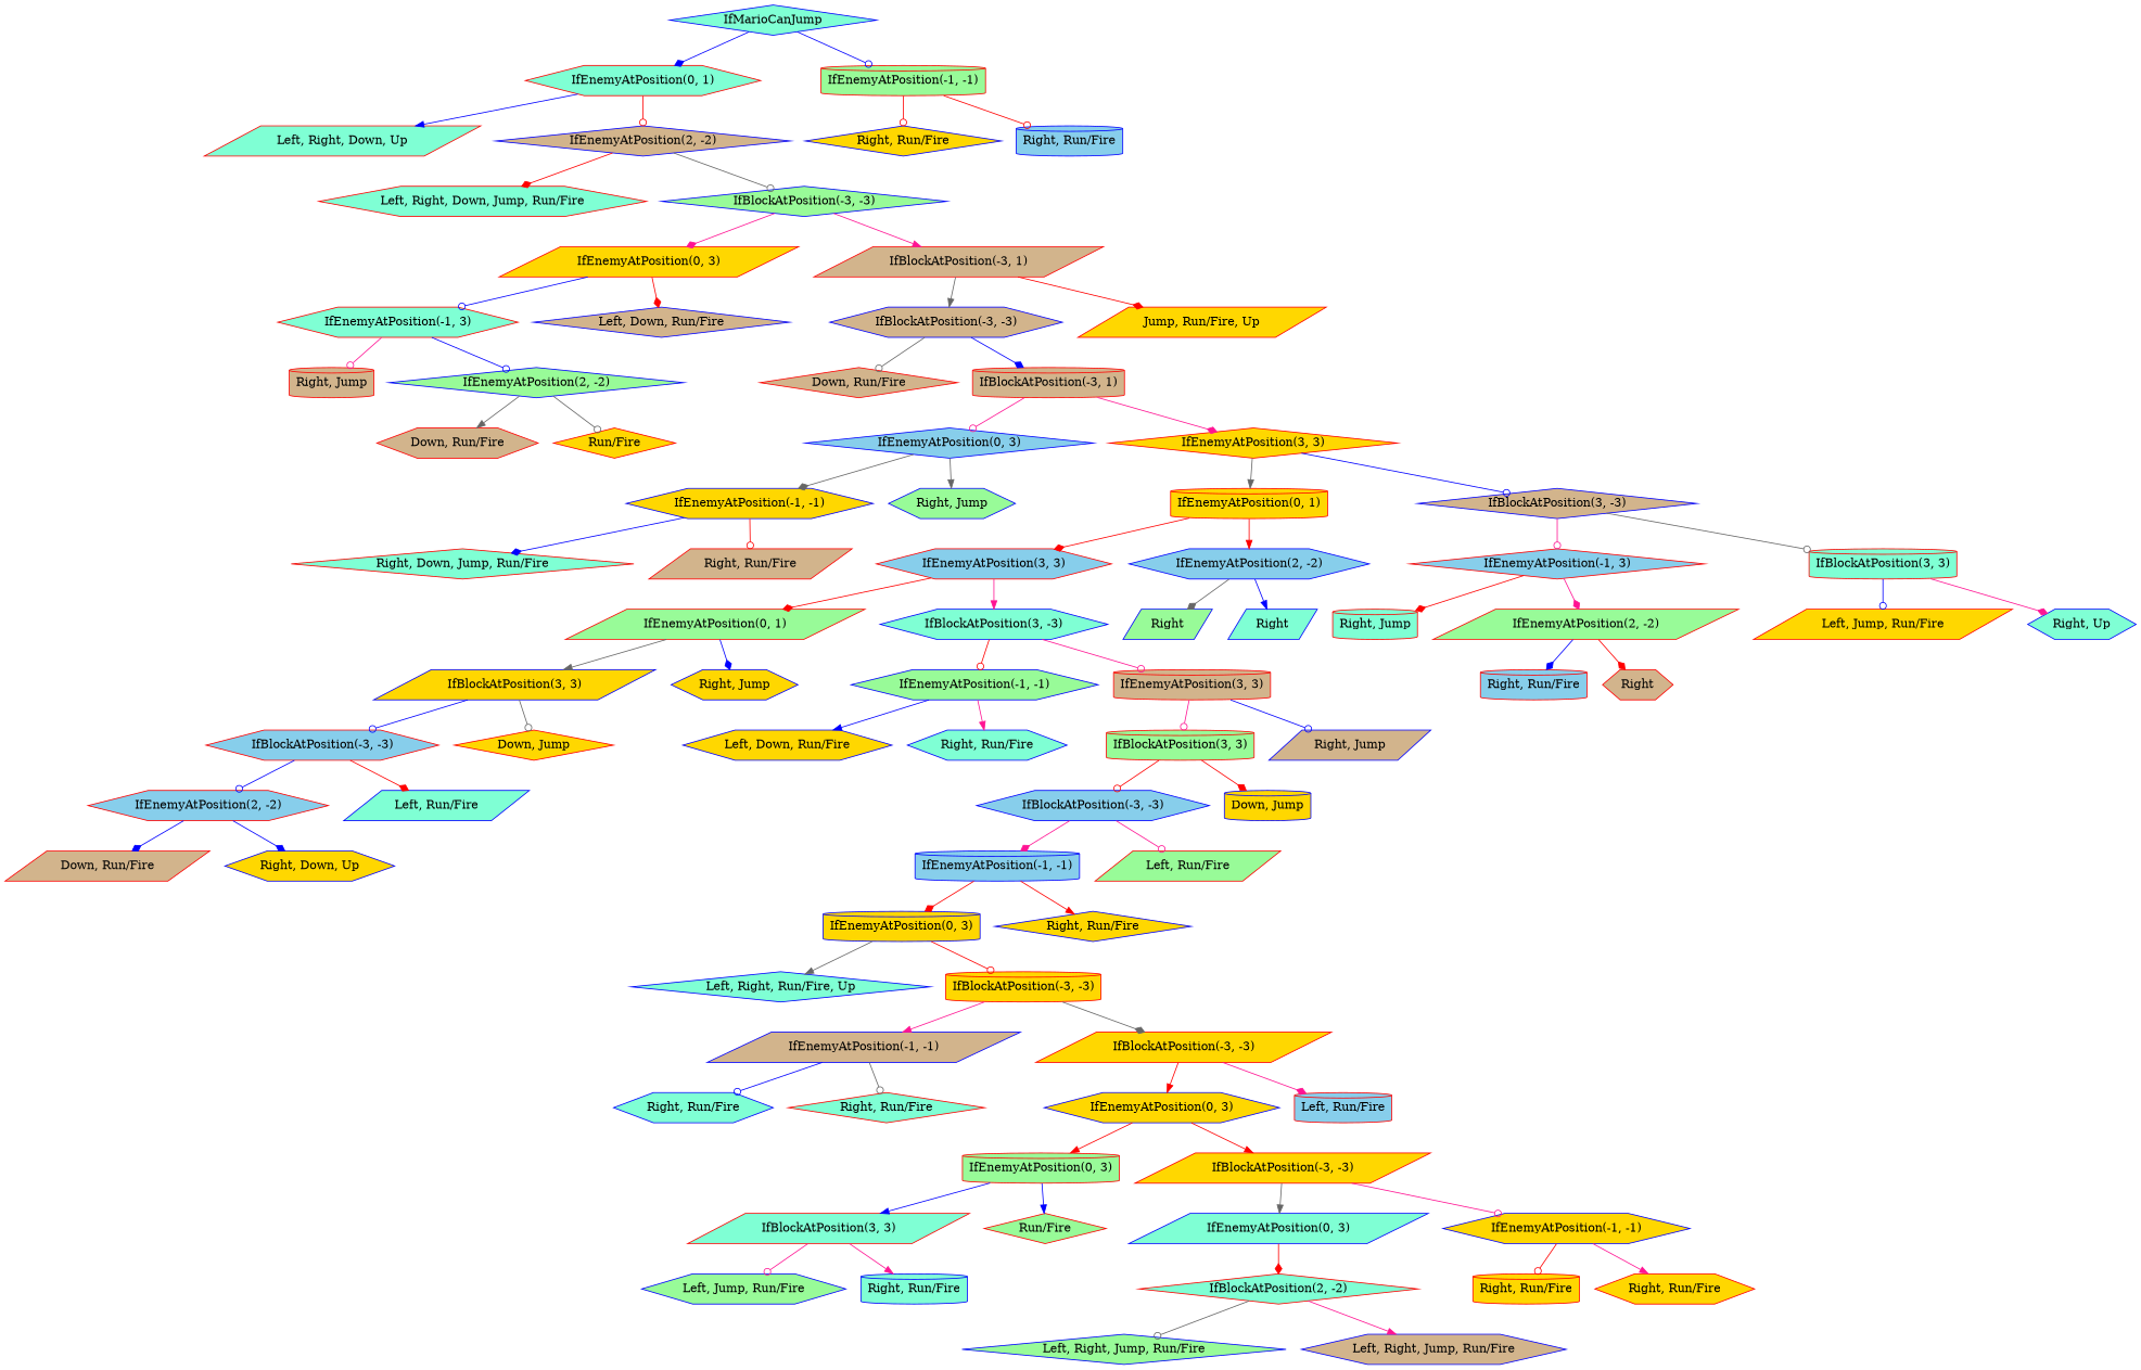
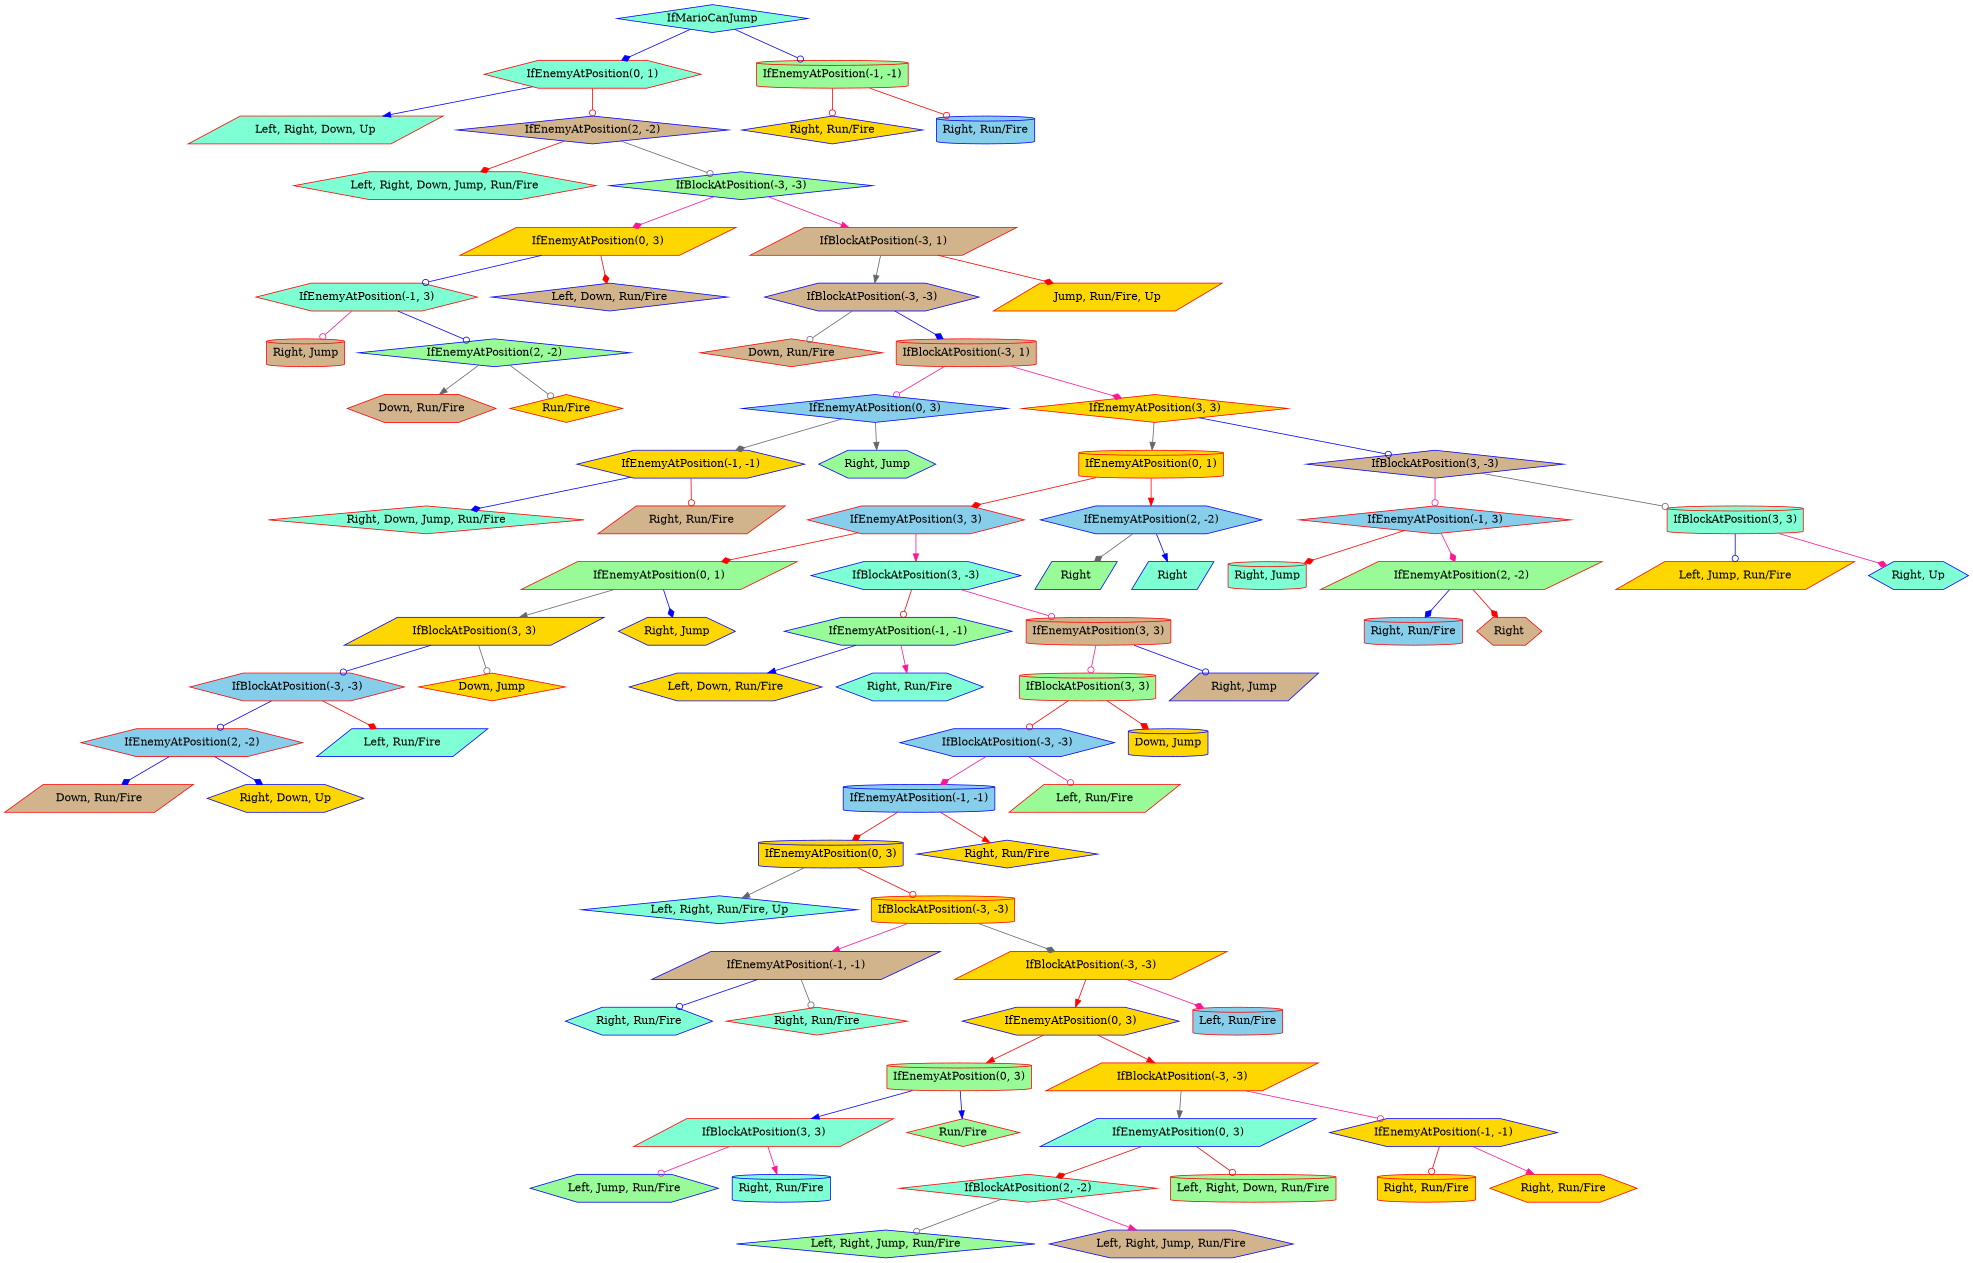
  digraph {
    node [color=red fillcolor=gold shape=hexagon style=filled]
    edge [arrowhead=odot color=red]
    n1 [color=blue fillcolor=aquamarine label=IfMarioCanJump shape=diamond]
    n2 [fillcolor=aquamarine label="IfEnemyAtPosition(0, 1)"]
    n3 [fillcolor=palegreen label="IfEnemyAtPosition(-1, -1)" shape=cylinder]
    n4 [fillcolor=aquamarine label="Left, Right, Down, Up" shape=parallelogram]
    n5 [color=blue fillcolor=tan label="IfEnemyAtPosition(2, -2)" shape=diamond]
    n6 [color=blue label="Right, Run/Fire" shape=diamond]
    n7 [color=blue fillcolor=skyblue label="Right, Run/Fire" shape=cylinder]
    n8 [fillcolor=aquamarine label="Left, Right, Down, Jump, Run/Fire"]
    n9 [color=blue fillcolor=palegreen label="IfBlockAtPosition(-3, -3)" shape=diamond]
    n10 [label="IfEnemyAtPosition(0, 3)" shape=parallelogram]
    n11 [fillcolor=tan label="IfBlockAtPosition(-3, 1)" shape=parallelogram]
    n12 [fillcolor=aquamarine label="IfEnemyAtPosition(-1, 3)"]
    n13 [color=blue fillcolor=tan label="Left, Down, Run/Fire" shape=diamond]
    n14 [color=blue fillcolor=tan label="IfBlockAtPosition(-3, -3)"]
    n15 [label="Jump, Run/Fire, Up" shape=parallelogram]
    n16 [fillcolor=tan label="Right, Jump" shape=cylinder]
    n17 [color=blue fillcolor=palegreen label="IfEnemyAtPosition(2, -2)" shape=diamond]
    n18 [fillcolor=tan label="Down, Run/Fire"]
    n19 [label="Run/Fire" shape=diamond]
    n20 [fillcolor=tan label="Down, Run/Fire" shape=diamond]
    n21 [fillcolor=tan label="IfBlockAtPosition(-3, 1)" shape=cylinder]
    n22 [color=blue fillcolor=skyblue label="IfEnemyAtPosition(0, 3)" shape=diamond]
    n23 [label="IfEnemyAtPosition(3, 3)" shape=diamond]
    n24 [color=blue label="IfEnemyAtPosition(-1, -1)"]
    n25 [color=blue fillcolor=palegreen label="Right, Jump"]
    n26 [label="IfEnemyAtPosition(0, 1)" shape=cylinder]
    n27 [color=blue fillcolor=tan label="IfBlockAtPosition(3, -3)" shape=diamond]
    n28 [fillcolor=aquamarine label="Right, Down, Jump, Run/Fire" shape=diamond]
    n29 [fillcolor=tan label="Right, Run/Fire" shape=parallelogram]
    n30 [fillcolor=skyblue label="IfEnemyAtPosition(3, 3)"]
    n31 [color=blue fillcolor=skyblue label="IfEnemyAtPosition(2, -2)"]
    n32 [fillcolor=skyblue label="IfEnemyAtPosition(-1, 3)" shape=diamond]
    n33 [fillcolor=aquamarine label="IfBlockAtPosition(3, 3)" shape=cylinder]
    n34 [fillcolor=palegreen label="IfEnemyAtPosition(0, 1)" shape=parallelogram]
    n35 [color=blue fillcolor=aquamarine label="IfBlockAtPosition(3, -3)"]
    n36 [color=blue fillcolor=palegreen label=Right shape=parallelogram]
    n37 [color=blue fillcolor=aquamarine label=Right shape=parallelogram]
    n38 [color=blue label="IfBlockAtPosition(3, 3)" shape=parallelogram]
    n39 [color=blue label="Right, Jump"]
    n40 [color=blue fillcolor=palegreen label="IfEnemyAtPosition(-1, -1)"]
    n41 [fillcolor=tan label="IfEnemyAtPosition(3, 3)" shape=cylinder]
    n42 [fillcolor=skyblue label="IfBlockAtPosition(-3, -3)"]
    n43 [label="Down, Jump" shape=diamond]
    n44 [fillcolor=skyblue label="IfEnemyAtPosition(2, -2)"]
    n45 [color=blue fillcolor=aquamarine label="Left, Run/Fire" shape=parallelogram]
    n46 [fillcolor=tan label="Down, Run/Fire" shape=parallelogram]
    n47 [color=blue label="Right, Down, Up"]
    n48 [color=blue label="Left, Down, Run/Fire"]
    n49 [color=blue fillcolor=aquamarine label="Right, Run/Fire"]
    n50 [fillcolor=palegreen label="IfBlockAtPosition(3, 3)" shape=cylinder]
    n51 [color=blue fillcolor=tan label="Right, Jump" shape=parallelogram]
    n52 [color=blue fillcolor=skyblue label="IfBlockAtPosition(-3, -3)"]
    n53 [color=blue label="Down, Jump" shape=cylinder]
    n54 [color=blue fillcolor=skyblue label="IfEnemyAtPosition(-1, -1)" shape=cylinder]
    n55 [fillcolor=palegreen label="Left, Run/Fire" shape=parallelogram]
    n56 [color=blue label="IfEnemyAtPosition(0, 3)" shape=cylinder]
    n57 [color=blue label="Right, Run/Fire" shape=diamond]
    n58 [color=blue fillcolor=aquamarine label="Left, Right, Run/Fire, Up" shape=diamond]
    n59 [label="IfBlockAtPosition(-3, -3)" shape=cylinder]
    n60 [color=blue fillcolor=tan label="IfEnemyAtPosition(-1, -1)" shape=parallelogram]
    n61 [label="IfBlockAtPosition(-3, -3)" shape=parallelogram]
    n62 [color=blue fillcolor=aquamarine label="Right, Run/Fire"]
    n63 [fillcolor=aquamarine label="Right, Run/Fire" shape=diamond]
    n64 [color=blue label="IfEnemyAtPosition(0, 3)"]
    n65 [fillcolor=skyblue label="Left, Run/Fire" shape=cylinder]
    n66 [fillcolor=palegreen label="IfEnemyAtPosition(0, 3)" shape=cylinder]
    n67 [label="IfBlockAtPosition(-3, -3)" shape=parallelogram]
    n68 [fillcolor=aquamarine label="IfBlockAtPosition(3, 3)" shape=parallelogram]
    n69 [fillcolor=palegreen label="Run/Fire" shape=diamond]
    n70 [color=blue fillcolor=aquamarine label="IfEnemyAtPosition(0, 3)" shape=parallelogram]
    n71 [color=blue label="IfEnemyAtPosition(-1, -1)"]
    n72 [color=blue fillcolor=palegreen label="Left, Jump, Run/Fire"]
    n73 [color=blue fillcolor=aquamarine label="Right, Run/Fire" shape=cylinder]
    n74 [fillcolor=aquamarine label="IfBlockAtPosition(2, -2)" shape=diamond]
+   n75 [fillcolor=palegreen label="Left, Right, Down, Run/Fire" shape=cylinder]
    n76 [label="Right, Run/Fire" shape=cylinder]
    n77 [label="Right, Run/Fire"]
    n78 [color=blue fillcolor=palegreen label="Left, Right, Jump, Run/Fire" shape=diamond]
    n79 [color=blue fillcolor=tan label="Left, Right, Jump, Run/Fire"]
    n80 [fillcolor=aquamarine label="Right, Jump" shape=cylinder]
    n81 [fillcolor=palegreen label="IfEnemyAtPosition(2, -2)" shape=parallelogram]
    n82 [label="Left, Jump, Run/Fire" shape=parallelogram]
    n83 [color=blue fillcolor=aquamarine label="Right, Up"]
    n84 [fillcolor=skyblue label="Right, Run/Fire" shape=cylinder]
    n85 [fillcolor=tan label=Right]
    n1 -> n2 [arrowhead=diamond color=blue]
    n1 -> n3 [color=blue]
    n2 -> n4 [arrowhead=normal color=blue]
    n2 -> n5
    n3 -> n6
    n3 -> n7
    n5 -> n8 [arrowhead=diamond]
    n5 -> n9 [color=gray40]
    n9 -> n10 [arrowhead=diamond color=deeppink]
    n9 -> n11 [arrowhead=normal color=deeppink]
    n10 -> n12 [color=blue]
    n10 -> n13 [arrowhead=diamond]
    n11 -> n14 [arrowhead=normal color=gray40]
    n11 -> n15 [arrowhead=diamond]
    n12 -> n16 [color=deeppink]
    n12 -> n17 [color=blue]
    n14 -> n20 [color=gray40]
    n14 -> n21 [arrowhead=diamond color=blue]
    n17 -> n18 [arrowhead=normal color=gray40]
    n17 -> n19 [color=gray40]
    n21 -> n22 [color=deeppink]
    n21 -> n23 [arrowhead=diamond color=deeppink]
    n22 -> n24 [arrowhead=diamond color=gray40]
    n22 -> n25 [arrowhead=normal color=gray40]
    n23 -> n26 [arrowhead=normal color=gray40]
    n23 -> n27 [color=blue]
    n24 -> n28 [arrowhead=diamond color=blue]
    n24 -> n29
    n26 -> n30 [arrowhead=diamond]
    n26 -> n31 [arrowhead=normal]
    n27 -> n32 [color=deeppink]
    n27 -> n33 [color=gray40]
    n30 -> n34 [arrowhead=diamond]
    n30 -> n35 [arrowhead=normal color=deeppink]
    n31 -> n36 [arrowhead=diamond color=gray40]
    n31 -> n37 [arrowhead=normal color=blue]
    n32 -> n80 [arrowhead=diamond]
    n32 -> n81 [arrowhead=diamond color=deeppink]
    n33 -> n82 [color=blue]
    n33 -> n83 [arrowhead=diamond color=deeppink]
    n34 -> n38 [arrowhead=normal color=gray40]
    n34 -> n39 [arrowhead=diamond color=blue]
    n35 -> n40
    n35 -> n41 [color=deeppink]
    n38 -> n42 [color=blue]
    n38 -> n43 [color=gray40]
    n40 -> n48 [arrowhead=normal color=blue]
    n40 -> n49 [arrowhead=normal color=deeppink]
    n41 -> n50 [color=deeppink]
    n41 -> n51 [color=blue]
    n42 -> n44 [color=blue]
    n42 -> n45 [arrowhead=diamond]
    n44 -> n46 [arrowhead=diamond color=blue]
    n44 -> n47 [arrowhead=diamond color=blue]
    n50 -> n52
    n50 -> n53 [arrowhead=diamond]
    n52 -> n54 [arrowhead=diamond color=deeppink]
    n52 -> n55 [color=deeppink]
    n54 -> n56 [arrowhead=diamond]
    n54 -> n57 [arrowhead=normal]
    n56 -> n58 [arrowhead=normal color=gray40]
    n56 -> n59
    n59 -> n60 [arrowhead=normal color=deeppink]
    n59 -> n61 [arrowhead=diamond color=gray40]
    n60 -> n62 [color=blue]
    n60 -> n63 [color=gray40]
    n61 -> n64 [arrowhead=normal]
    n61 -> n65 [arrowhead=diamond color=deeppink]
    n64 -> n66 [arrowhead=normal]
    n64 -> n67 [arrowhead=normal]
    n66 -> n68 [arrowhead=normal color=blue]
    n66 -> n69 [arrowhead=normal color=blue]
    n67 -> n70 [arrowhead=normal color=gray40]
    n67 -> n71 [color=deeppink]
    n68 -> n72 [color=deeppink]
    n68 -> n73 [arrowhead=normal color=deeppink]
    n70 -> n74 [arrowhead=diamond]
+   n70 -> n75
    n71 -> n76
    n71 -> n77 [arrowhead=normal color=deeppink]
    n74 -> n78 [color=gray40]
    n74 -> n79 [arrowhead=normal color=deeppink]
    n81 -> n84 [arrowhead=diamond color=blue]
    n81 -> n85 [arrowhead=diamond]
  }
